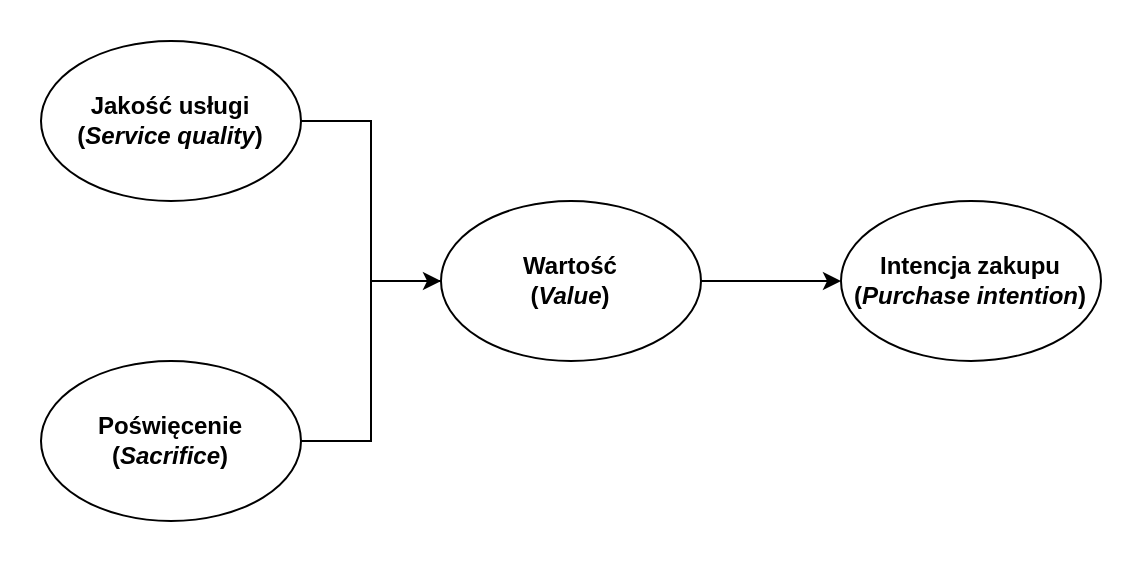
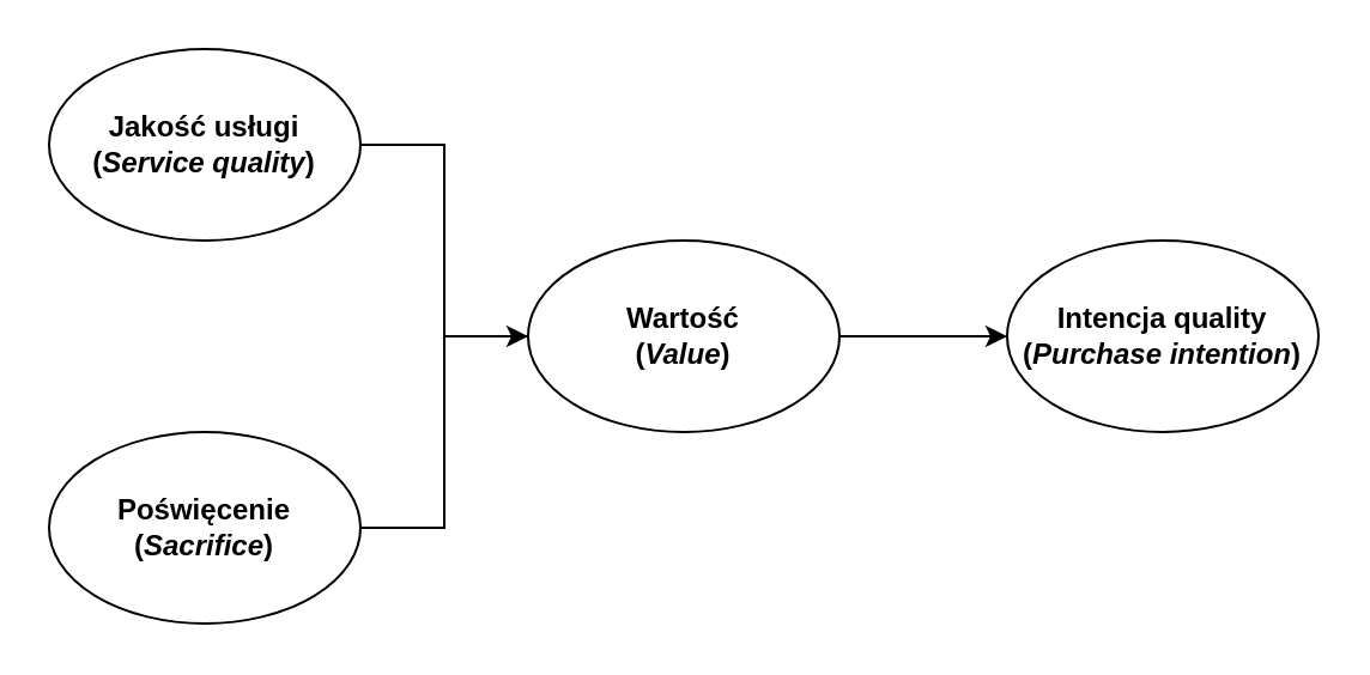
  <mxCell id="0" />
  <mxCell id="1" parent="0" />
  <mxCell id="2" value="" style="edgeStyle=orthogonalEdgeStyle;rounded=0;orthogonalLoop=1;jettySize=auto;html=1;" parent="1" source="3" target="7" edge="1"><mxGeometry relative="1" as="geometry" /></mxCell>
  <mxCell id="3" value="&lt;b&gt;Jakość usługi (&lt;i&gt;Service quality&lt;/i&gt;)&lt;/b&gt;" style="ellipse;whiteSpace=wrap;html=1;" parent="1" vertex="1"><mxGeometry x="20" y="20" width="130" height="80" as="geometry" /></mxCell>
  <mxCell id="4" style="edgeStyle=orthogonalEdgeStyle;rounded=0;orthogonalLoop=1;jettySize=auto;html=1;entryX=0;entryY=0.5;entryDx=0;entryDy=0;endArrow=none;" parent="1" source="5" target="7" edge="1"><mxGeometry relative="1" as="geometry" /></mxCell>
  <mxCell id="5" value="&lt;b&gt;Poświęcenie (&lt;i&gt;Sacrifice&lt;/i&gt;)&lt;/b&gt;" style="ellipse;whiteSpace=wrap;html=1;" parent="1" vertex="1"><mxGeometry x="20" y="180" width="130" height="80" as="geometry" /></mxCell>
  <mxCell id="6" value="" style="edgeStyle=orthogonalEdgeStyle;rounded=0;orthogonalLoop=1;jettySize=auto;html=1;" parent="1" source="7" target="8" edge="1"><mxGeometry relative="1" as="geometry" /></mxCell>
  <mxCell id="7" value="&lt;b&gt;Wartość &lt;br&gt;(&lt;i&gt;Value&lt;/i&gt;)&lt;/b&gt;" style="ellipse;whiteSpace=wrap;html=1;" parent="1" vertex="1"><mxGeometry x="220" y="100" width="130" height="80" as="geometry" /></mxCell>
- <mxCell id="8" value="&lt;b&gt;Intencja zakupu (&lt;i&gt;Purchase intention&lt;/i&gt;)&lt;/b&gt;" style="ellipse;whiteSpace=wrap;html=1;" parent="1" vertex="1"><mxGeometry x="420" y="100" width="130" height="80" as="geometry" /></mxCell>
+ <mxCell id="8" value="&lt;b&gt;Intencja quality (&lt;i&gt;Purchase intention&lt;/i&gt;)&lt;/b&gt;" style="ellipse;whiteSpace=wrap;html=1;" parent="1" vertex="1"><mxGeometry x="420" y="100" width="130" height="80" as="geometry" /></mxCell>
